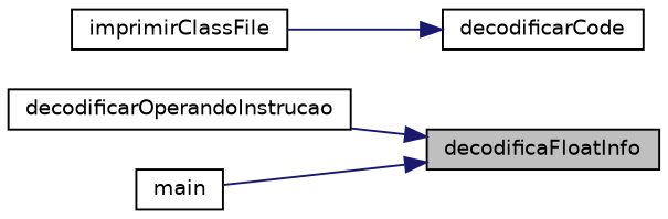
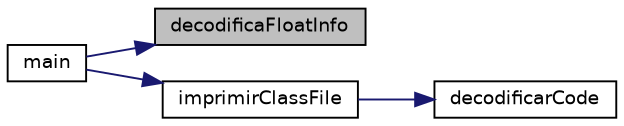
  digraph {
    rankdir=RL
    node [color=black fillcolor=white fontname=Helvetica fontsize=10 shape=record style=filled]
    edge [color=midnightblue dir=back fontname=Helvetica fontsize=10 labelfontname=Helvetica labelfontsize=10 style=solid]
    n1 [fillcolor=grey75 fontcolor=black height=0.2 label=decodificaFloatInfo width=0.4]
-   n2 [height=0.2 label=decodificarOperandoInstrucao width=0.4]
    n3 [height=0.2 label=main width=0.4]
    n4 [height=0.2 label=imprimirClassFile width=0.4]
    n5 [height=0.2 label=decodificarCode width=0.4]
-   n1 -> n2
    n1 -> n3
+   n4 -> n3
    n5 -> n4
  }
